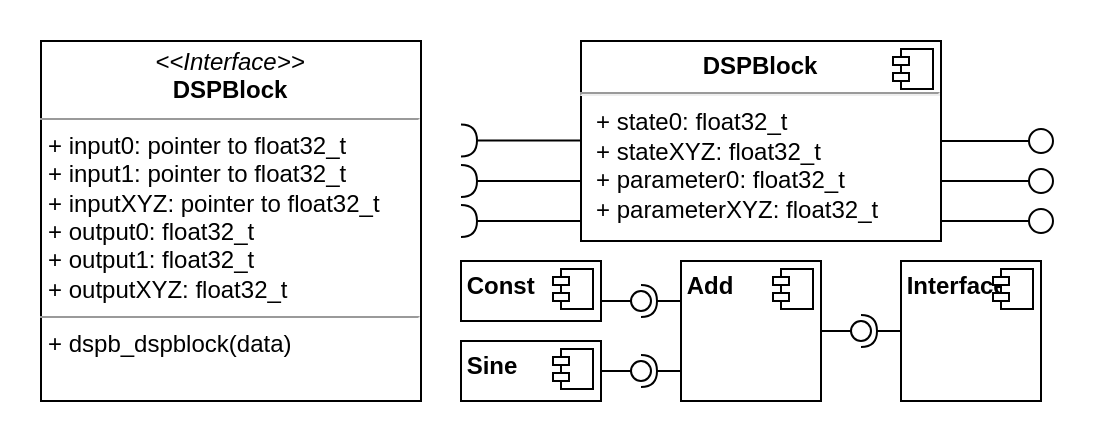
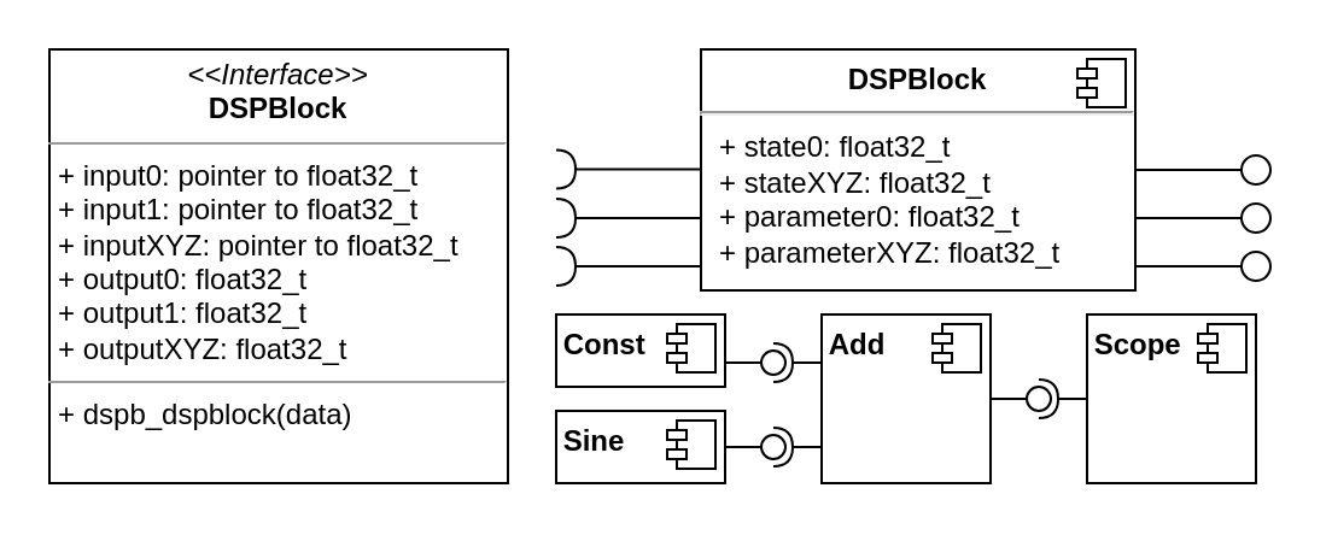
  <mxCell id="0" />
  <mxCell id="1" parent="0" />
  <mxCell id="2" value="&lt;p style=&quot;margin:0px;margin-top:4px;text-align:center;&quot;&gt;&lt;i&gt;&amp;lt;&amp;lt;Interface&amp;gt;&amp;gt;&lt;/i&gt;&lt;br&gt;&lt;b&gt;DSPBlock&lt;/b&gt;&lt;/p&gt;&lt;hr size=&quot;1&quot;&gt;&lt;p style=&quot;margin:0px;margin-left:4px;&quot;&gt;+ input0: pointer to float32_t&lt;br style=&quot;border-color: var(--border-color);&quot;&gt;+ input1: pointer to float32_t&lt;br style=&quot;border-color: var(--border-color);&quot;&gt;+ inputXYZ: pointer to float32_t&lt;br style=&quot;border-color: var(--border-color);&quot;&gt;+ output0: float32_t&lt;br style=&quot;border-color: var(--border-color);&quot;&gt;+ output1: float32_t&lt;br style=&quot;border-color: var(--border-color);&quot;&gt;+ outputXYZ: float32_t&lt;br&gt;&lt;/p&gt;&lt;hr size=&quot;1&quot;&gt;&lt;p style=&quot;margin:0px;margin-left:4px;&quot;&gt;+ dspb_dspblock(data)&lt;br&gt;&lt;/p&gt;" style="verticalAlign=top;align=left;overflow=fill;fontSize=12;fontFamily=Helvetica;html=1;whiteSpace=wrap;" vertex="1" parent="1"><mxGeometry x="20" y="20" width="190" height="180" as="geometry" /></mxCell>
  <mxCell id="3" value="&lt;p style=&quot;margin:0px;margin-top:6px;text-align:center;&quot;&gt;&lt;b&gt;DSPBlock&lt;/b&gt;&lt;/p&gt;&lt;hr&gt;&lt;p style=&quot;margin:0px;margin-left:8px;&quot;&gt;+ state0: float32_t&lt;br style=&quot;border-color: var(--border-color);&quot;&gt;+ stateXYZ: float32_t&lt;br style=&quot;border-color: var(--border-color);&quot;&gt;+ parameter0: float32_t&lt;br style=&quot;border-color: var(--border-color);&quot;&gt;+ parameterXYZ: float32_t&lt;br&gt;&lt;/p&gt;" style="align=left;overflow=fill;html=1;dropTarget=0;whiteSpace=wrap;" vertex="1" parent="1"><mxGeometry x="290" y="20" width="180" height="100" as="geometry" /></mxCell>
  <mxCell id="4" value="" style="shape=component;jettyWidth=8;jettyHeight=4;" vertex="1" parent="3"><mxGeometry x="1" width="20" height="20" relative="1" as="geometry"><mxPoint x="-24" y="4" as="offset" /></mxGeometry></mxCell>
  <mxCell id="5" value="" style="rounded=0;orthogonalLoop=1;jettySize=auto;html=1;endArrow=halfCircle;endFill=0;endSize=6;strokeWidth=1;sketch=0;fontSize=12;curved=1;exitX=0;exitY=0.5;exitDx=0;exitDy=0;" edge="1" parent="1"><mxGeometry relative="1" as="geometry"><mxPoint x="290" y="69.8" as="sourcePoint" /><mxPoint x="230" y="69.8" as="targetPoint" /></mxGeometry></mxCell>
  <mxCell id="6" value="" style="ellipse;whiteSpace=wrap;html=1;align=center;aspect=fixed;fillColor=none;strokeColor=none;resizable=0;perimeter=centerPerimeter;rotatable=0;allowArrows=0;points=[];outlineConnect=1;" vertex="1" parent="1"><mxGeometry x="240" y="90" width="10" height="10" as="geometry" /></mxCell>
  <mxCell id="7" value="" style="rounded=0;orthogonalLoop=1;jettySize=auto;html=1;endArrow=halfCircle;endFill=0;endSize=6;strokeWidth=1;sketch=0;fontSize=12;curved=1;exitX=0;exitY=0.5;exitDx=0;exitDy=0;" edge="1" parent="1"><mxGeometry relative="1" as="geometry"><mxPoint x="290" y="90" as="sourcePoint" /><mxPoint x="230" y="90" as="targetPoint" /></mxGeometry></mxCell>
  <mxCell id="8" value="" style="rounded=0;orthogonalLoop=1;jettySize=auto;html=1;endArrow=halfCircle;endFill=0;endSize=6;strokeWidth=1;sketch=0;fontSize=12;curved=1;exitX=0;exitY=0.5;exitDx=0;exitDy=0;" edge="1" parent="1"><mxGeometry relative="1" as="geometry"><mxPoint x="290" y="110" as="sourcePoint" /><mxPoint x="230" y="110" as="targetPoint" /></mxGeometry></mxCell>
  <mxCell id="9" value="" style="endArrow=none;html=1;rounded=0;" edge="1" parent="1"><mxGeometry width="50" height="50" relative="1" as="geometry"><mxPoint x="470" y="70" as="sourcePoint" /><mxPoint x="510" y="70" as="targetPoint" /></mxGeometry></mxCell>
  <mxCell id="10" value="" style="group" vertex="1" connectable="0" parent="1"><mxGeometry x="510" y="60" width="20" height="20" as="geometry" /></mxCell>
  <mxCell id="11" value="" style="ellipse;whiteSpace=wrap;html=1;aspect=fixed;" vertex="1" parent="10"><mxGeometry x="4" y="4" width="12" height="12" as="geometry" /></mxCell>
  <mxCell id="12" value="" style="rounded=0;whiteSpace=wrap;html=1;strokeColor=none;fillColor=none;" vertex="1" parent="10"><mxGeometry width="20" height="20" as="geometry" /></mxCell>
  <mxCell id="13" value="" style="endArrow=none;html=1;rounded=0;entryX=0;entryY=0.5;entryDx=0;entryDy=0;exitX=0;exitY=0.5;exitDx=0;exitDy=0;" edge="1" parent="10" source="11" target="12"><mxGeometry width="50" height="50" relative="1" as="geometry"><mxPoint x="-10" y="20" as="sourcePoint" /><mxPoint x="10" y="-20" as="targetPoint" /></mxGeometry></mxCell>
  <mxCell id="14" value="" style="endArrow=none;html=1;rounded=0;" edge="1" parent="1"><mxGeometry width="50" height="50" relative="1" as="geometry"><mxPoint x="470" y="90" as="sourcePoint" /><mxPoint x="510" y="90" as="targetPoint" /></mxGeometry></mxCell>
  <mxCell id="15" value="" style="group" vertex="1" connectable="0" parent="1"><mxGeometry x="510" y="80" width="20" height="20" as="geometry" /></mxCell>
  <mxCell id="16" value="" style="ellipse;whiteSpace=wrap;html=1;aspect=fixed;" vertex="1" parent="15"><mxGeometry x="4" y="4" width="12" height="12" as="geometry" /></mxCell>
  <mxCell id="17" value="" style="rounded=0;whiteSpace=wrap;html=1;strokeColor=none;fillColor=none;" vertex="1" parent="15"><mxGeometry width="20" height="20" as="geometry" /></mxCell>
  <mxCell id="18" value="" style="endArrow=none;html=1;rounded=0;entryX=0;entryY=0.5;entryDx=0;entryDy=0;exitX=0;exitY=0.5;exitDx=0;exitDy=0;" edge="1" parent="15" source="16" target="17"><mxGeometry width="50" height="50" relative="1" as="geometry"><mxPoint x="-10" y="20" as="sourcePoint" /><mxPoint x="10" y="-20" as="targetPoint" /></mxGeometry></mxCell>
  <mxCell id="19" value="" style="endArrow=none;html=1;rounded=0;" edge="1" parent="1"><mxGeometry width="50" height="50" relative="1" as="geometry"><mxPoint x="470" y="110" as="sourcePoint" /><mxPoint x="510" y="110" as="targetPoint" /></mxGeometry></mxCell>
  <mxCell id="20" value="" style="group" vertex="1" connectable="0" parent="1"><mxGeometry x="510" y="100" width="20" height="20" as="geometry" /></mxCell>
  <mxCell id="21" value="" style="ellipse;whiteSpace=wrap;html=1;aspect=fixed;" vertex="1" parent="20"><mxGeometry x="4" y="4" width="12" height="12" as="geometry" /></mxCell>
  <mxCell id="22" value="" style="rounded=0;whiteSpace=wrap;html=1;strokeColor=none;fillColor=none;" vertex="1" parent="20"><mxGeometry width="20" height="20" as="geometry" /></mxCell>
  <mxCell id="23" value="" style="endArrow=none;html=1;rounded=0;entryX=0;entryY=0.5;entryDx=0;entryDy=0;exitX=0;exitY=0.5;exitDx=0;exitDy=0;" edge="1" parent="20" source="21" target="22"><mxGeometry width="50" height="50" relative="1" as="geometry"><mxPoint x="-10" y="20" as="sourcePoint" /><mxPoint x="10" y="-20" as="targetPoint" /></mxGeometry></mxCell>
  <mxCell id="24" value="&lt;p style=&quot;margin: 6px 0px 0px;&quot;&gt;&lt;b&gt;&amp;nbsp;Const&lt;/b&gt;&lt;/p&gt;" style="align=left;overflow=fill;html=1;dropTarget=0;whiteSpace=wrap;" vertex="1" parent="1"><mxGeometry x="230" y="130" width="70" height="30" as="geometry" /></mxCell>
  <mxCell id="25" value="" style="shape=component;jettyWidth=8;jettyHeight=4;" vertex="1" parent="24"><mxGeometry x="1" width="20" height="20" relative="1" as="geometry"><mxPoint x="-24" y="4" as="offset" /></mxGeometry></mxCell>
  <mxCell id="26" value="" style="ellipse;whiteSpace=wrap;html=1;align=center;aspect=fixed;fillColor=none;strokeColor=none;resizable=0;perimeter=centerPerimeter;rotatable=0;allowArrows=0;points=[];outlineConnect=1;" vertex="1" parent="1"><mxGeometry x="340" y="130" width="10" height="10" as="geometry" /></mxCell>
  <mxCell id="27" value="" style="rounded=0;orthogonalLoop=1;jettySize=auto;html=1;endArrow=halfCircle;endFill=0;endSize=6;strokeWidth=1;sketch=0;" edge="1" target="29" parent="1"><mxGeometry relative="1" as="geometry"><mxPoint x="340" y="150" as="sourcePoint" /></mxGeometry></mxCell>
  <mxCell id="28" value="" style="rounded=0;orthogonalLoop=1;jettySize=auto;html=1;endArrow=oval;endFill=0;sketch=0;sourcePerimeterSpacing=0;targetPerimeterSpacing=0;endSize=10;" edge="1" target="29" parent="1"><mxGeometry relative="1" as="geometry"><mxPoint x="300" y="150" as="sourcePoint" /></mxGeometry></mxCell>
  <mxCell id="29" value="" style="ellipse;whiteSpace=wrap;html=1;align=center;aspect=fixed;fillColor=none;strokeColor=none;resizable=0;perimeter=centerPerimeter;rotatable=0;allowArrows=0;points=[];outlineConnect=1;" vertex="1" parent="1"><mxGeometry x="315" y="145" width="10" height="10" as="geometry" /></mxCell>
  <mxCell id="30" value="&lt;p style=&quot;margin: 6px 0px 0px;&quot;&gt;&lt;b&gt;&amp;nbsp;Sine&lt;/b&gt;&lt;/p&gt;" style="align=left;overflow=fill;html=1;dropTarget=0;whiteSpace=wrap;" vertex="1" parent="1"><mxGeometry x="230" y="170" width="70" height="30" as="geometry" /></mxCell>
  <mxCell id="31" value="" style="shape=component;jettyWidth=8;jettyHeight=4;" vertex="1" parent="30"><mxGeometry x="1" width="20" height="20" relative="1" as="geometry"><mxPoint x="-24" y="4" as="offset" /></mxGeometry></mxCell>
  <mxCell id="32" value="" style="ellipse;whiteSpace=wrap;html=1;align=center;aspect=fixed;fillColor=none;strokeColor=none;resizable=0;perimeter=centerPerimeter;rotatable=0;allowArrows=0;points=[];outlineConnect=1;" vertex="1" parent="1"><mxGeometry x="340" y="190" width="10" height="10" as="geometry" /></mxCell>
  <mxCell id="33" value="" style="rounded=0;orthogonalLoop=1;jettySize=auto;html=1;endArrow=halfCircle;endFill=0;endSize=6;strokeWidth=1;sketch=0;" edge="1" parent="1" target="35"><mxGeometry relative="1" as="geometry"><mxPoint x="340" y="185" as="sourcePoint" /></mxGeometry></mxCell>
  <mxCell id="34" value="" style="rounded=0;orthogonalLoop=1;jettySize=auto;html=1;endArrow=oval;endFill=0;sketch=0;sourcePerimeterSpacing=0;targetPerimeterSpacing=0;endSize=10;" edge="1" parent="1" target="35"><mxGeometry relative="1" as="geometry"><mxPoint x="300" y="185" as="sourcePoint" /></mxGeometry></mxCell>
  <mxCell id="35" value="" style="ellipse;whiteSpace=wrap;html=1;align=center;aspect=fixed;fillColor=none;strokeColor=none;resizable=0;perimeter=centerPerimeter;rotatable=0;allowArrows=0;points=[];outlineConnect=1;" vertex="1" parent="1"><mxGeometry x="315" y="180" width="10" height="10" as="geometry" /></mxCell>
  <mxCell id="36" value="&lt;p style=&quot;margin: 6px 0px 0px;&quot;&gt;&lt;b&gt;&amp;nbsp;Add&lt;/b&gt;&lt;/p&gt;" style="align=left;overflow=fill;html=1;dropTarget=0;whiteSpace=wrap;verticalAlign=middle;" vertex="1" parent="1"><mxGeometry x="340" y="130" width="70" height="70" as="geometry" /></mxCell>
  <mxCell id="37" value="" style="shape=component;jettyWidth=8;jettyHeight=4;" vertex="1" parent="36"><mxGeometry x="1" width="20" height="20" relative="1" as="geometry"><mxPoint x="-24" y="4" as="offset" /></mxGeometry></mxCell>
- <mxCell id="38" value="&lt;p style=&quot;margin: 6px 0px 0px;&quot;&gt;&lt;b&gt;&amp;nbsp;Interface&lt;/b&gt;&lt;/p&gt;" style="align=left;overflow=fill;html=1;dropTarget=0;whiteSpace=wrap;" vertex="1" parent="1"><mxGeometry x="450" y="130" width="70" height="70" as="geometry" /></mxCell>
+ <mxCell id="38" value="&lt;p style=&quot;margin: 6px 0px 0px;&quot;&gt;&lt;b&gt;&amp;nbsp;Scope&lt;/b&gt;&lt;/p&gt;" style="align=left;overflow=fill;html=1;dropTarget=0;whiteSpace=wrap;" vertex="1" parent="1"><mxGeometry x="450" y="130" width="70" height="70" as="geometry" /></mxCell>
  <mxCell id="39" value="" style="shape=component;jettyWidth=8;jettyHeight=4;" vertex="1" parent="38"><mxGeometry x="1" width="20" height="20" relative="1" as="geometry"><mxPoint x="-24" y="4" as="offset" /></mxGeometry></mxCell>
  <mxCell id="40" value="" style="ellipse;whiteSpace=wrap;html=1;align=center;aspect=fixed;fillColor=none;strokeColor=none;resizable=0;perimeter=centerPerimeter;rotatable=0;allowArrows=0;points=[];outlineConnect=1;" vertex="1" parent="1"><mxGeometry x="450" y="170" width="10" height="10" as="geometry" /></mxCell>
  <mxCell id="41" value="" style="rounded=0;orthogonalLoop=1;jettySize=auto;html=1;endArrow=halfCircle;endFill=0;endSize=6;strokeWidth=1;sketch=0;" edge="1" parent="1" target="43"><mxGeometry relative="1" as="geometry"><mxPoint x="450" y="165" as="sourcePoint" /></mxGeometry></mxCell>
  <mxCell id="42" value="" style="rounded=0;orthogonalLoop=1;jettySize=auto;html=1;endArrow=oval;endFill=0;sketch=0;sourcePerimeterSpacing=0;targetPerimeterSpacing=0;endSize=10;" edge="1" parent="1" target="43"><mxGeometry relative="1" as="geometry"><mxPoint x="410" y="165" as="sourcePoint" /></mxGeometry></mxCell>
  <mxCell id="43" value="" style="ellipse;whiteSpace=wrap;html=1;align=center;aspect=fixed;fillColor=none;strokeColor=none;resizable=0;perimeter=centerPerimeter;rotatable=0;allowArrows=0;points=[];outlineConnect=1;" vertex="1" parent="1"><mxGeometry x="425" y="160" width="10" height="10" as="geometry" /></mxCell>
